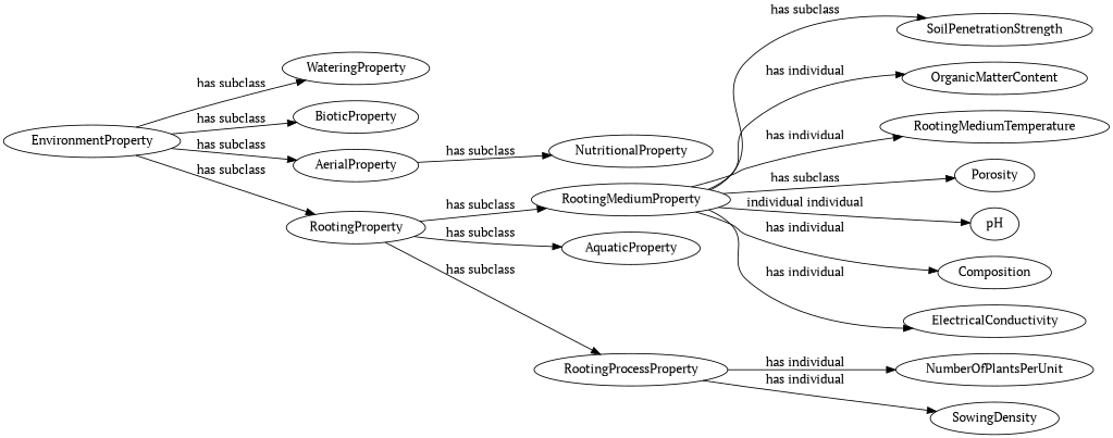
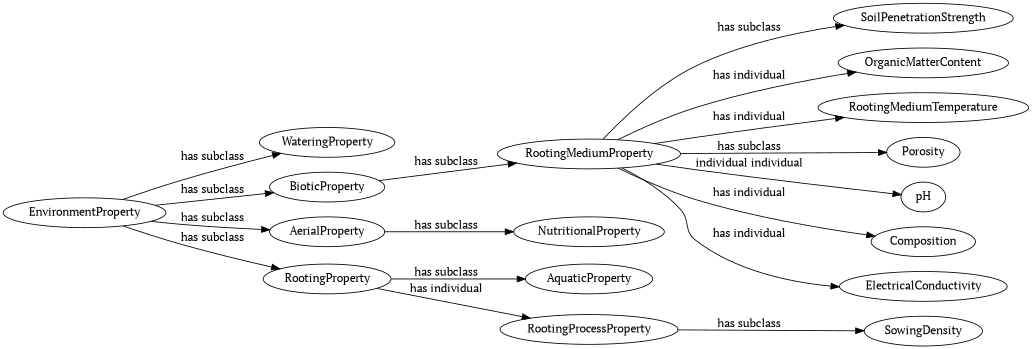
  digraph {
    fontname="PT Serif"
    rankdir=LR
    node [fontname="PT Serif"]
    edge [fontname="PT Serif"]
    RootingMediumProperty
    SoilPenetrationStrength
    OrganicMatterContent
    RootingMediumTemperature
    Porosity
    pH
    Composition
    ElectricalConductivity
    EnvironmentProperty
    WateringProperty
    BioticProperty
    AerialProperty
    RootingProperty
    NutritionalProperty
    AquaticProperty
    RootingProcessProperty
-   NumberOfPlantsPerUnit
    SowingDensity
    RootingMediumProperty -> SoilPenetrationStrength [label="has subclass"]
    RootingMediumProperty -> OrganicMatterContent [label="has individual"]
    RootingMediumProperty -> RootingMediumTemperature [label="has individual"]
    RootingMediumProperty -> Porosity [label="has subclass"]
    RootingMediumProperty -> pH [label="individual individual"]
    RootingMediumProperty -> Composition [label="has individual"]
    RootingMediumProperty -> ElectricalConductivity [label="has individual"]
    EnvironmentProperty -> WateringProperty [label="has subclass"]
    EnvironmentProperty -> BioticProperty [label="has subclass"]
    EnvironmentProperty -> AerialProperty [label="has subclass"]
    EnvironmentProperty -> RootingProperty [label="has subclass"]
    AerialProperty -> NutritionalProperty [label="has subclass"]
-   RootingProperty -> RootingMediumProperty [label="has subclass"]
+   BioticProperty -> RootingMediumProperty [label="has subclass"]
    RootingProperty -> AquaticProperty [label="has subclass"]
-   RootingProperty -> RootingProcessProperty [label="has subclass"]
-   RootingProcessProperty -> NumberOfPlantsPerUnit [label="has individual"]
-   RootingProcessProperty -> SowingDensity [label="has individual"]
+   RootingProperty -> RootingProcessProperty [label="has individual"]
+   RootingProcessProperty -> SowingDensity [label="has subclass"]
  }
